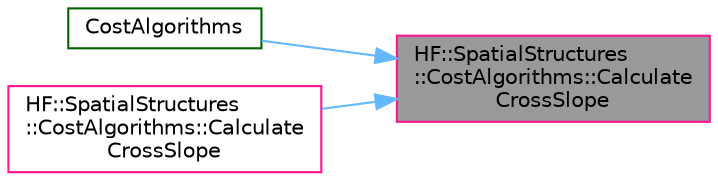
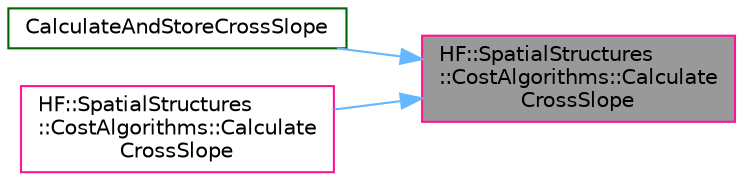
  digraph {
    rankdir=RL
    node [color=deeppink fillcolor=white fontname=Helvetica fontsize=10 shape=box style=filled]
    edge [color=steelblue1 dir=back fontname=Helvetica fontsize=10 labelfontname=Helvetica labelfontsize=10 style=solid]
    n1 [fillcolor=grey60 fontcolor=black height=0.2 label="HF::SpatialStructures\l::CostAlgorithms::Calculate\lCrossSlope" width=0.4]
-   n2 [color=darkgreen height=0.2 label=CostAlgorithms width=0.4]
+   n2 [color=darkgreen height=0.2 label=CalculateAndStoreCrossSlope width=0.4]
    n3 [height=0.2 label="HF::SpatialStructures\l::CostAlgorithms::Calculate\lCrossSlope" width=0.4]
    n1 -> n2
    n1 -> n3
  }
